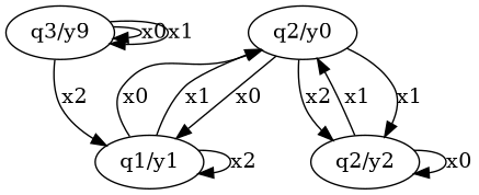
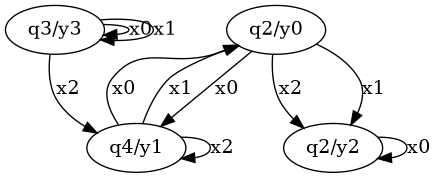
  digraph {
    n1 [label="q2/y0"]
-   "q1/y1"
+   "q1/y1" [label="q4/y1"]
    "q2/y2"
-   "q3/y3" [label="q3/y9"]
+   "q3/y3"
    n1 -> "q1/y1" [label=x0]
    n1 -> "q2/y2" [label=x1]
    n1 -> "q2/y2" [label=x2]
    "q1/y1" -> n1 [label=x0]
    "q1/y1" -> n1 [label=x1]
    "q1/y1" -> "q1/y1" [label=x2]
-   "q2/y2" -> n1 [label=x1]
    "q2/y2" -> "q2/y2" [label=x0]
    "q3/y3" -> "q1/y1" [label=x2]
    "q3/y3" -> "q3/y3" [label=x0]
    "q3/y3" -> "q3/y3" [label=x1]
  }
